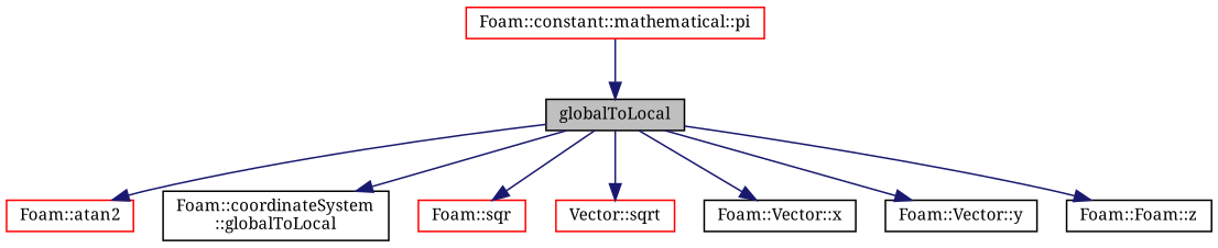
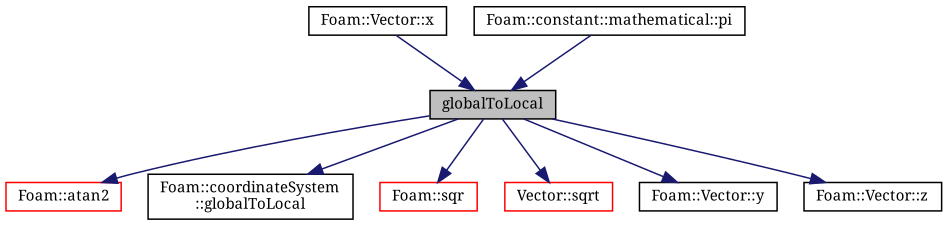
  digraph {
    fontname="Noto Serif"
    rankdir=TB
    node [color=black fontname="Noto Serif" fontsize=10 shape=record]
    edge [color=midnightblue fontname="Noto Serif" fontsize=10 labelfontname=FreeSans labelfontsize=10 style=solid]
    n1 [fillcolor=grey75 fontcolor=black height=0.2 label=globalToLocal style=filled width=0.4]
    n2 [color=red height=0.2 label="Foam::atan2" width=0.4]
    n3 [height=0.2 label="Foam::coordinateSystem\l::globalToLocal" width=0.4]
    n4 [color=red height=0.2 label="Foam::sqr" width=0.4]
    n5 [color=red height=0.2 label="Vector::sqrt" width=0.4]
    n6 [height=0.2 label="Foam::Vector::x" width=0.4]
    n7 [height=0.2 label="Foam::Vector::y" width=0.4]
-   n8 [height=0.2 label="Foam::Foam::z" width=0.4]
-   n9 [color=red height=0.2 label="Foam::constant::mathematical::pi" width=0.4]
+   n8 [height=0.2 label="Foam::Vector::z" width=0.4]
+   n9 [height=0.2 label="Foam::constant::mathematical::pi" width=0.4]
    n1 -> n2
    n1 -> n3
    n1 -> n4
    n1 -> n5
-   n1 -> n6
+   n6 -> n1
    n1 -> n7
    n1 -> n8
    n9 -> n1
  }
